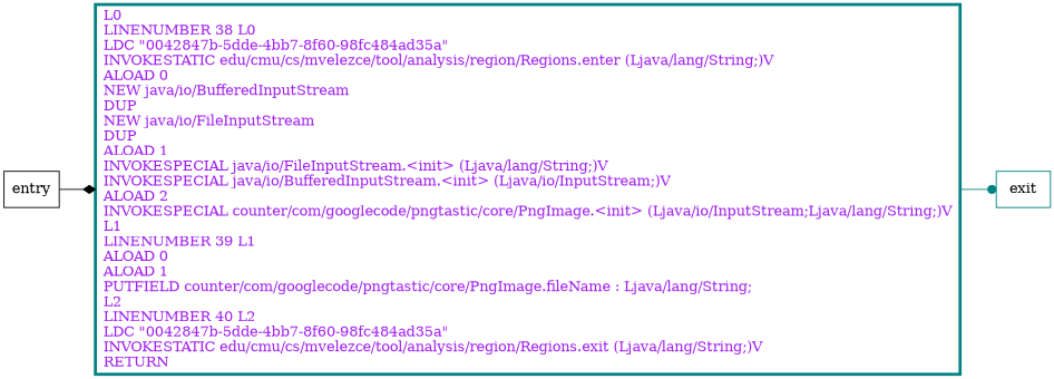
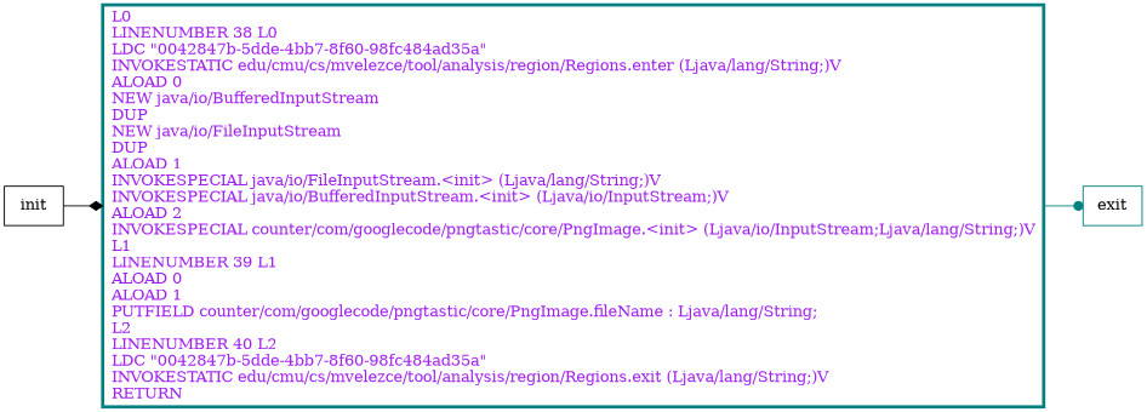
  digraph {
    rankdir=LR
    node [color=teal shape=record]
    n1 [fontcolor=purple label="L0\lLINENUMBER 38 L0\lLDC \"0042847b-5dde-4bb7-8f60-98fc484ad35a\"\lINVOKESTATIC edu/cmu/cs/mvelezce/tool/analysis/region/Regions.enter (Ljava/lang/String;)V\lALOAD 0\lNEW java/io/BufferedInputStream\lDUP\lNEW java/io/FileInputStream\lDUP\lALOAD 1\lINVOKESPECIAL java/io/FileInputStream.\<init\> (Ljava/lang/String;)V\lINVOKESPECIAL java/io/BufferedInputStream.\<init\> (Ljava/io/InputStream;)V\lALOAD 2\lINVOKESPECIAL counter/com/googlecode/pngtastic/core/PngImage.\<init\> (Ljava/io/InputStream;Ljava/lang/String;)V\lL1\lLINENUMBER 39 L1\lALOAD 0\lALOAD 1\lPUTFIELD counter/com/googlecode/pngtastic/core/PngImage.fileName : Ljava/lang/String;\lL2\lLINENUMBER 40 L2\lLDC \"0042847b-5dde-4bb7-8f60-98fc484ad35a\"\lINVOKESTATIC edu/cmu/cs/mvelezce/tool/analysis/region/Regions.exit (Ljava/lang/String;)V\lRETURN\l" penwidth=3]
    exit
-   entry [color=black]
+   entry [color=black label=init]
    n1 -> exit [color=teal arrowhead=dot]
    entry -> n1 [color=black arrowhead=diamond]
  }
